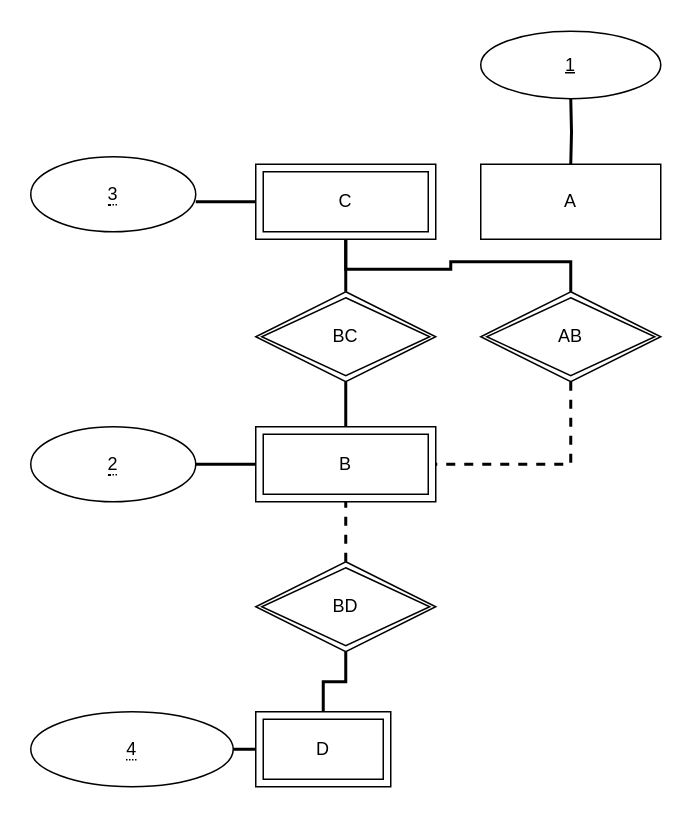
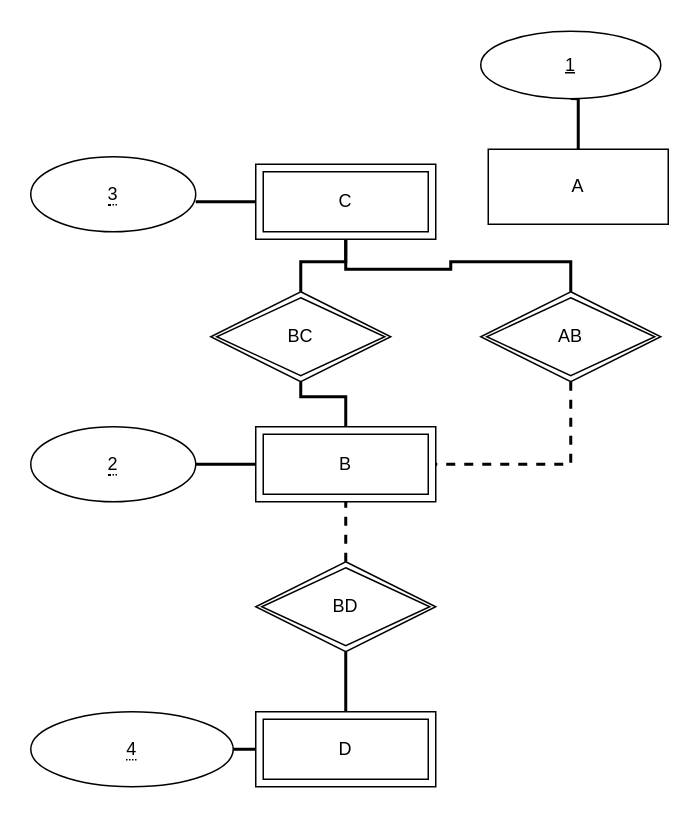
  <mxCell id="0" />
  <mxCell id="1" parent="0" />
  <mxCell id="2" style="edgeStyle=orthogonalEdgeStyle;rounded=0;orthogonalLoop=1;jettySize=auto;html=1;exitX=0.5;exitY=0;exitDx=0;exitDy=0;entryX=0.5;entryY=1;entryDx=0;entryDy=0;endArrow=none;endFill=0;strokeWidth=2;dashed=1;" parent="1" source="3" target="11" edge="1"><mxGeometry relative="1" as="geometry" /></mxCell>
  <mxCell id="3" value="BD" style="shape=rhombus;double=1;perimeter=rhombusPerimeter;whiteSpace=wrap;html=1;align=center;" parent="1" vertex="1"><mxGeometry x="170" y="374" width="120" height="60" as="geometry" /></mxCell>
  <mxCell id="4" style="edgeStyle=orthogonalEdgeStyle;rounded=0;orthogonalLoop=1;jettySize=auto;html=1;entryX=1;entryY=0.5;entryDx=0;entryDy=0;endArrow=none;endFill=0;strokeWidth=2;" parent="1" source="5" edge="1"><mxGeometry relative="1" as="geometry"><mxPoint x="130" y="134" as="targetPoint" /></mxGeometry></mxCell>
  <mxCell id="5" value="C" style="shape=ext;margin=3;double=1;whiteSpace=wrap;html=1;align=center;" parent="1" vertex="1"><mxGeometry x="170" y="109" width="120" height="50" as="geometry" /></mxCell>
  <mxCell id="6" style="edgeStyle=orthogonalEdgeStyle;rounded=0;orthogonalLoop=1;jettySize=auto;html=1;exitX=0.5;exitY=0;exitDx=0;exitDy=0;entryX=0.5;entryY=1;entryDx=0;entryDy=0;endArrow=none;endFill=0;strokeWidth=2;" parent="1" source="8" target="3" edge="1"><mxGeometry relative="1" as="geometry" /></mxCell>
  <mxCell id="7" style="edgeStyle=orthogonalEdgeStyle;rounded=0;orthogonalLoop=1;jettySize=auto;html=1;exitX=0;exitY=0.5;exitDx=0;exitDy=0;entryX=1;entryY=0.5;entryDx=0;entryDy=0;endArrow=none;endFill=0;strokeWidth=2;" parent="1" source="8" target="21" edge="1"><mxGeometry relative="1" as="geometry" /></mxCell>
- <mxCell id="8" value="D" style="shape=ext;margin=3;double=1;whiteSpace=wrap;html=1;align=center;" parent="1" vertex="1"><mxGeometry x="170" y="474" width="90" height="50" as="geometry" /></mxCell>
+ <mxCell id="8" value="D" style="shape=ext;margin=3;double=1;whiteSpace=wrap;html=1;align=center;" parent="1" vertex="1"><mxGeometry x="170" y="474" width="120" height="50" as="geometry" /></mxCell>
  <mxCell id="9" style="edgeStyle=orthogonalEdgeStyle;rounded=0;orthogonalLoop=1;jettySize=auto;html=1;exitX=0.5;exitY=0;exitDx=0;exitDy=0;entryX=0.5;entryY=1;entryDx=0;entryDy=0;endArrow=none;endFill=0;strokeWidth=2;" parent="1" source="11" target="13" edge="1"><mxGeometry relative="1" as="geometry" /></mxCell>
  <mxCell id="10" style="edgeStyle=orthogonalEdgeStyle;rounded=0;orthogonalLoop=1;jettySize=auto;html=1;entryX=1;entryY=0.5;entryDx=0;entryDy=0;endArrow=none;endFill=0;strokeWidth=2;" parent="1" source="11" edge="1"><mxGeometry relative="1" as="geometry"><mxPoint x="130" y="309" as="targetPoint" /></mxGeometry></mxCell>
  <mxCell id="11" value="B" style="shape=ext;margin=3;double=1;whiteSpace=wrap;html=1;align=center;" parent="1" vertex="1"><mxGeometry x="170" y="284" width="120" height="50" as="geometry" /></mxCell>
  <mxCell id="12" style="edgeStyle=orthogonalEdgeStyle;rounded=0;orthogonalLoop=1;jettySize=auto;html=1;exitX=0.5;exitY=0;exitDx=0;exitDy=0;entryX=0.5;entryY=1;entryDx=0;entryDy=0;endArrow=none;endFill=0;strokeWidth=2;" parent="1" source="13" target="5" edge="1"><mxGeometry relative="1" as="geometry" /></mxCell>
- <mxCell id="13" value="BC" style="shape=rhombus;double=1;perimeter=rhombusPerimeter;whiteSpace=wrap;html=1;align=center;" parent="1" vertex="1"><mxGeometry x="170" y="194" width="120" height="60" as="geometry" /></mxCell>
+ <mxCell id="13" value="BC" style="shape=rhombus;double=1;perimeter=rhombusPerimeter;whiteSpace=wrap;html=1;align=center;" parent="1" vertex="1"><mxGeometry x="140" y="194" width="120" height="60" as="geometry" /></mxCell>
  <mxCell id="14" style="edgeStyle=orthogonalEdgeStyle;rounded=0;orthogonalLoop=1;jettySize=auto;html=1;entryX=1;entryY=0.5;entryDx=0;entryDy=0;endArrow=none;endFill=0;strokeWidth=2;dashed=1;" parent="1" source="16" target="11" edge="1"><mxGeometry relative="1" as="geometry"><mxPoint x="294" y="134" as="targetPoint" /><Array as="points"><mxPoint x="380" y="309" /></Array></mxGeometry></mxCell>
  <mxCell id="15" style="edgeStyle=orthogonalEdgeStyle;rounded=0;orthogonalLoop=1;jettySize=auto;html=1;exitX=0.5;exitY=0;exitDx=0;exitDy=0;endArrow=none;endFill=0;strokeWidth=2;" parent="1" source="16" target="5" edge="1"><mxGeometry relative="1" as="geometry" /></mxCell>
  <mxCell id="16" value="AB" style="shape=rhombus;double=1;perimeter=rhombusPerimeter;whiteSpace=wrap;html=1;align=center;" parent="1" vertex="1"><mxGeometry x="320" y="194" width="120" height="60" as="geometry" /></mxCell>
  <mxCell id="17" value="&lt;span style=&quot;border-bottom: 1px dotted&quot;&gt;3&lt;/span&gt;" style="ellipse;whiteSpace=wrap;html=1;align=center;" parent="1" vertex="1"><mxGeometry x="20" y="104" width="110" height="50" as="geometry" /></mxCell>
- <mxCell id="18" value="A" style="whiteSpace=wrap;html=1;align=center;" parent="1" vertex="1"><mxGeometry x="320" y="109" width="120" height="50" as="geometry" /></mxCell>
+ <mxCell id="18" value="A" style="whiteSpace=wrap;html=1;align=center;" parent="1" vertex="1"><mxGeometry x="325" y="99" width="120" height="50" as="geometry" /></mxCell>
  <mxCell id="19" style="edgeStyle=orthogonalEdgeStyle;rounded=0;orthogonalLoop=1;jettySize=auto;html=1;exitX=0.5;exitY=1;exitDx=0;exitDy=0;entryX=0.5;entryY=0;entryDx=0;entryDy=0;endArrow=none;endFill=0;strokeWidth=2;" parent="1" target="18" edge="1"><mxGeometry relative="1" as="geometry"><mxPoint x="380" y="65.25" as="sourcePoint" /></mxGeometry></mxCell>
  <mxCell id="20" value="&lt;span style=&quot;border-bottom: 1px dotted&quot;&gt;2&lt;/span&gt;" style="ellipse;whiteSpace=wrap;html=1;align=center;" parent="1" vertex="1"><mxGeometry x="20" y="284" width="110" height="50" as="geometry" /></mxCell>
  <mxCell id="21" value="&lt;span style=&quot;border-bottom: 1px dotted&quot;&gt;4&lt;/span&gt;" style="ellipse;whiteSpace=wrap;html=1;align=center;" parent="1" vertex="1"><mxGeometry x="20" y="474" width="135" height="50" as="geometry" /></mxCell>
  <mxCell id="22" value="1" style="ellipse;whiteSpace=wrap;html=1;align=center;fontStyle=4;" parent="1" vertex="1"><mxGeometry x="320" y="20.25" width="120" height="45" as="geometry" /></mxCell>
